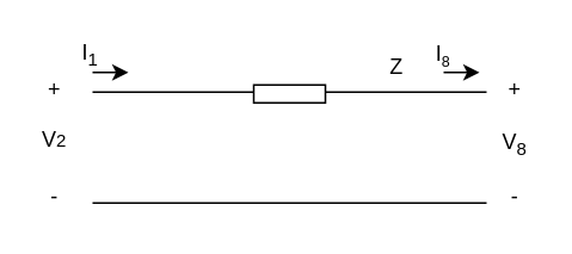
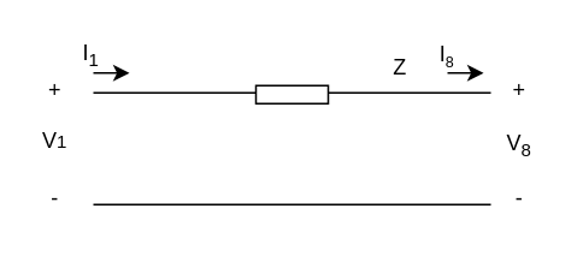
  <mxCell id="0" />
  <mxCell id="1" parent="0" />
  <mxCell id="2" style="edgeStyle=none;shape=link;rounded=0;orthogonalLoop=1;jettySize=auto;html=1;width=62;" edge="1" parent="1"><mxGeometry relative="1" as="geometry"><mxPoint x="271" y="82" as="targetPoint" /><mxPoint x="51" y="82" as="sourcePoint" /></mxGeometry></mxCell>
  <mxCell id="3" value="" style="endArrow=classic;html=1;" edge="1" parent="1"><mxGeometry width="50" height="50" relative="1" as="geometry"><mxPoint x="51" y="40" as="sourcePoint" /><mxPoint x="71" y="40" as="targetPoint" /></mxGeometry></mxCell>
  <mxCell id="4" value="" style="endArrow=classic;html=1;" edge="1" parent="1"><mxGeometry width="50" height="50" relative="1" as="geometry"><mxPoint x="247" y="40" as="sourcePoint" /><mxPoint x="267" y="40" as="targetPoint" /></mxGeometry></mxCell>
  <mxCell id="5" value="I&lt;sub&gt;1&lt;/sub&gt;" style="text;html=1;strokeColor=none;fillColor=none;align=center;verticalAlign=middle;whiteSpace=wrap;rounded=0;" vertex="1" parent="1"><mxGeometry x="40" y="20" width="20" height="20" as="geometry" /></mxCell>
  <mxCell id="6" value="I&lt;span style=&quot;font-size: 10px&quot;&gt;&lt;sub&gt;8&lt;/sub&gt;&lt;/span&gt;" style="text;html=1;strokeColor=none;fillColor=none;align=center;verticalAlign=middle;whiteSpace=wrap;rounded=0;" vertex="1" parent="1"><mxGeometry x="237" y="20" width="20" height="20" as="geometry" /></mxCell>
  <mxCell id="7" value="V&lt;sub&gt;8&lt;/sub&gt;" style="text;html=1;strokeColor=none;fillColor=none;align=center;verticalAlign=middle;whiteSpace=wrap;rounded=0;" vertex="1" parent="1"><mxGeometry x="277" y="70" width="20" height="20" as="geometry" /></mxCell>
  <mxCell id="8" value="-" style="text;html=1;strokeColor=none;fillColor=none;align=center;verticalAlign=middle;whiteSpace=wrap;rounded=0;" vertex="1" parent="1"><mxGeometry x="277" y="100" width="20" height="20" as="geometry" /></mxCell>
  <mxCell id="9" value="+" style="text;html=1;strokeColor=none;fillColor=none;align=center;verticalAlign=middle;whiteSpace=wrap;rounded=0;" vertex="1" parent="1"><mxGeometry x="277" y="40" width="20" height="20" as="geometry" /></mxCell>
- <mxCell id="10" value="V&lt;span style=&quot;font-size: 10px&quot;&gt;2&lt;/span&gt;" style="text;html=1;strokeColor=none;fillColor=none;align=center;verticalAlign=middle;whiteSpace=wrap;rounded=0;" vertex="1" parent="1"><mxGeometry x="20" y="68" width="20" height="20" as="geometry" /></mxCell>
+ <mxCell id="10" value="V&lt;span style=&quot;font-size: 10px&quot;&gt;1&lt;/span&gt;" style="text;html=1;strokeColor=none;fillColor=none;align=center;verticalAlign=middle;whiteSpace=wrap;rounded=0;" vertex="1" parent="1"><mxGeometry x="20" y="68" width="20" height="20" as="geometry" /></mxCell>
  <mxCell id="11" value="-" style="text;html=1;strokeColor=none;fillColor=none;align=center;verticalAlign=middle;whiteSpace=wrap;rounded=0;" vertex="1" parent="1"><mxGeometry x="20" y="100" width="20" height="20" as="geometry" /></mxCell>
  <mxCell id="12" value="+" style="text;html=1;strokeColor=none;fillColor=none;align=center;verticalAlign=middle;whiteSpace=wrap;rounded=0;" vertex="1" parent="1"><mxGeometry x="20" y="40" width="20" height="20" as="geometry" /></mxCell>
  <mxCell id="13" value="" style="rounded=0;whiteSpace=wrap;html=1;" vertex="1" parent="1"><mxGeometry x="141" y="47" width="40" height="10" as="geometry" /></mxCell>
  <mxCell id="14" value="Z" style="text;html=1;strokeColor=none;fillColor=none;align=center;verticalAlign=middle;whiteSpace=wrap;rounded=0;" vertex="1" parent="1"><mxGeometry x="211" y="27" width="20" height="20" as="geometry" /></mxCell>
